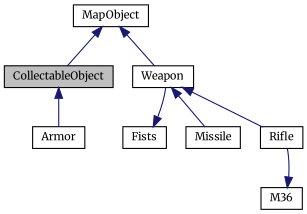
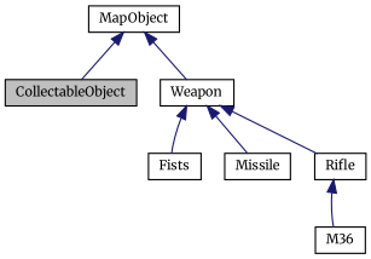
  digraph {
    fontname=Merriweather
    node [color=black fillcolor=white fontname=Merriweather fontsize=10 shape=record style=filled]
    edge [color=midnightblue dir=back fontname=Merriweather fontsize=10 labelfontname=Helvetica labelfontsize=10 style=solid]
    n1 [fillcolor=grey75 fontcolor=black height=0.2 label=CollectableObject width=0.4]
-   n2 [height=0.2 label=Armor width=0.4]
    n3 [height=0.2 label=Weapon width=0.4]
    n4 [height=0.2 label=Fists width=0.4]
    n5 [height=0.2 label=Missile width=0.4]
    n6 [height=0.2 label=Rifle width=0.4]
    n7 [height=0.2 label=MapObject width=0.4]
    n8 [height=0.2 label=M36 width=0.4]
-   n1 -> n2
-   n4 -> n3
+   n3 -> n4
    n3 -> n5
    n3 -> n6
-   n8 -> n6
+   n6 -> n8
    n7 -> n1
    n7 -> n3
  }
